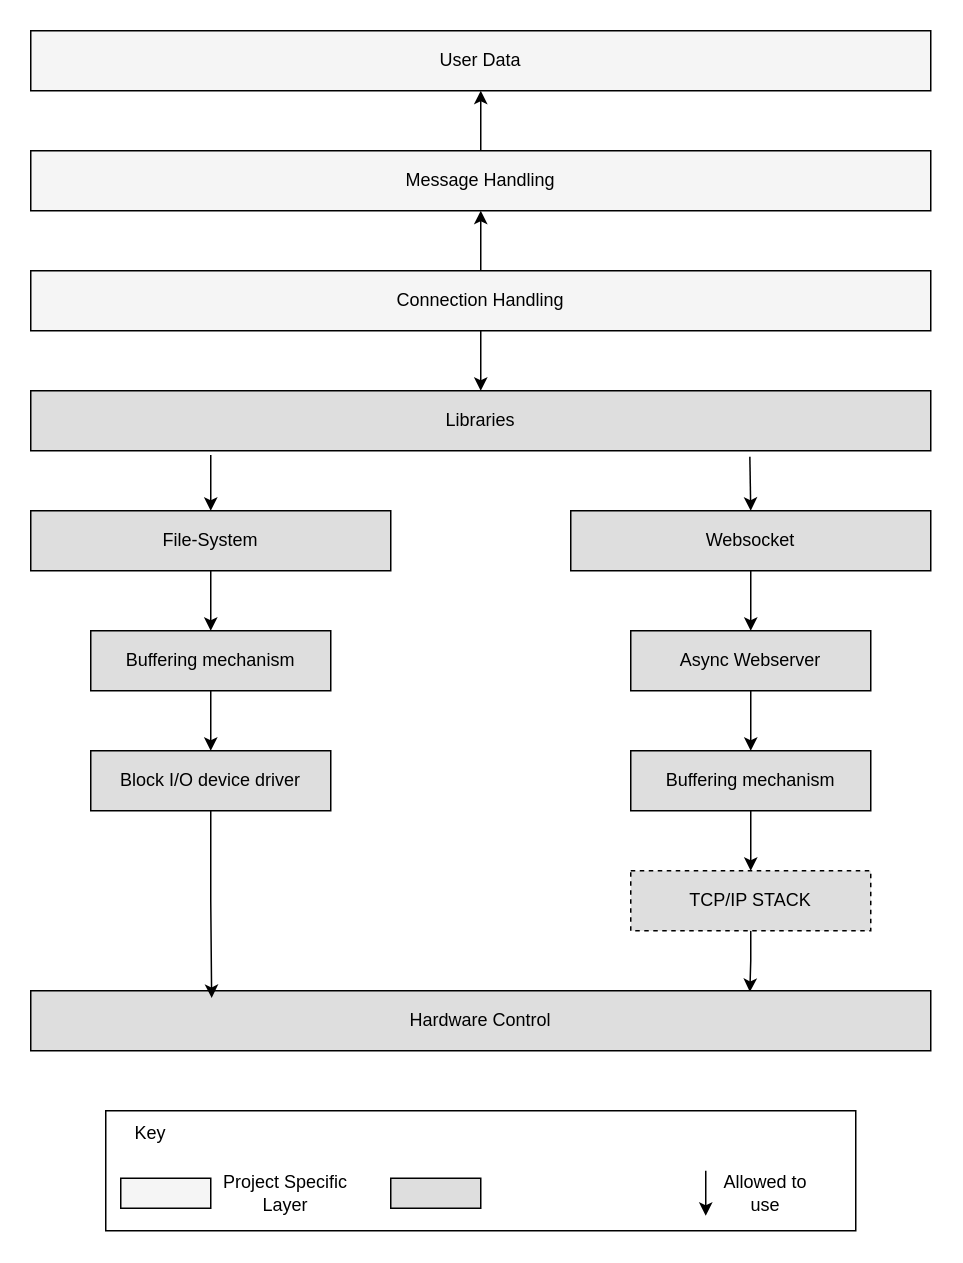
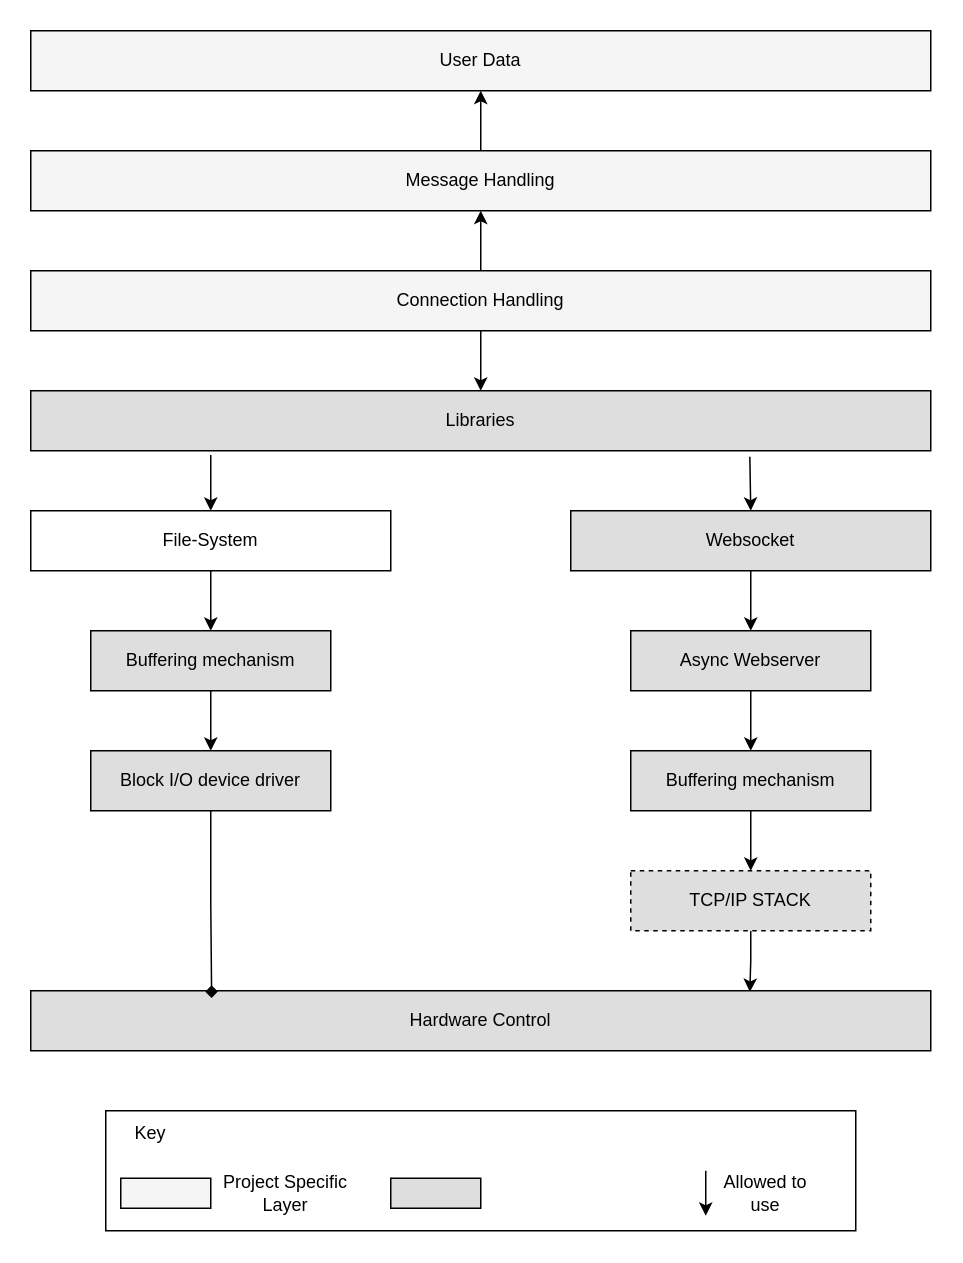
  <mxCell id="0" />
  <mxCell id="1" parent="0" />
  <mxCell id="2" value="User Data" style="rounded=0;whiteSpace=wrap;html=1;fillColor=#F5F5F5;" vertex="1" parent="1"><mxGeometry x="20" y="20" width="600" height="40" as="geometry" /></mxCell>
  <mxCell id="3" style="edgeStyle=orthogonalEdgeStyle;rounded=0;orthogonalLoop=1;jettySize=auto;html=1;exitX=0.5;exitY=0;exitDx=0;exitDy=0;entryX=0.5;entryY=1;entryDx=0;entryDy=0;startArrow=none;startFill=0;endArrow=classic;endFill=1;" edge="1" parent="1" source="4" target="2"><mxGeometry relative="1" as="geometry" /></mxCell>
  <mxCell id="4" value="Message Handling" style="whiteSpace=wrap;html=1;rounded=0;fillColor=#F5F5F5;" vertex="1" parent="1"><mxGeometry x="20" y="100" width="600" height="40" as="geometry" /></mxCell>
  <mxCell id="5" style="edgeStyle=orthogonalEdgeStyle;rounded=0;orthogonalLoop=1;jettySize=auto;html=1;exitX=0.5;exitY=0;exitDx=0;exitDy=0;entryX=0.799;entryY=1.1;entryDx=0;entryDy=0;entryPerimeter=0;startArrow=classic;startFill=1;endArrow=none;endFill=0;" edge="1" parent="1" source="6" target="22"><mxGeometry relative="1" as="geometry" /></mxCell>
  <mxCell id="6" value="Websocket" style="whiteSpace=wrap;html=1;rounded=0;fillColor=#DEDEDE;" vertex="1" parent="1"><mxGeometry x="380" y="340" width="240" height="40" as="geometry" /></mxCell>
  <mxCell id="7" style="edgeStyle=orthogonalEdgeStyle;rounded=0;orthogonalLoop=1;jettySize=auto;html=1;exitX=0.5;exitY=0;exitDx=0;exitDy=0;entryX=0.5;entryY=1;entryDx=0;entryDy=0;startArrow=classic;startFill=1;endArrow=none;endFill=0;" edge="1" parent="1" source="8" target="6"><mxGeometry relative="1" as="geometry" /></mxCell>
  <mxCell id="8" value="Async Webserver" style="rounded=0;whiteSpace=wrap;html=1;fillColor=#DEDEDE;" vertex="1" parent="1"><mxGeometry x="420" y="420" width="160" height="40" as="geometry" /></mxCell>
  <mxCell id="9" style="edgeStyle=orthogonalEdgeStyle;rounded=0;orthogonalLoop=1;jettySize=auto;html=1;exitX=0.5;exitY=0;exitDx=0;exitDy=0;entryX=0.5;entryY=1;entryDx=0;entryDy=0;startArrow=classic;startFill=1;endArrow=none;endFill=0;" edge="1" parent="1" source="11" target="18"><mxGeometry relative="1" as="geometry" /></mxCell>
  <mxCell id="10" style="edgeStyle=orthogonalEdgeStyle;rounded=0;orthogonalLoop=1;jettySize=auto;html=1;exitX=0.5;exitY=1;exitDx=0;exitDy=0;entryX=0.799;entryY=0.02;entryDx=0;entryDy=0;entryPerimeter=0;startArrow=none;startFill=0;endArrow=classic;endFill=1;" edge="1" parent="1" source="11" target="12"><mxGeometry relative="1" as="geometry" /></mxCell>
  <mxCell id="11" value="TCP/IP STACK" style="rounded=0;whiteSpace=wrap;html=1;fillColor=#DEDEDE;dashed=1;" vertex="1" parent="1"><mxGeometry x="420" y="580" width="160" height="40" as="geometry" /></mxCell>
  <mxCell id="12" value="Hardware Control" style="rounded=0;whiteSpace=wrap;html=1;fillColor=#DEDEDE;" vertex="1" parent="1"><mxGeometry x="20" y="660" width="600" height="40" as="geometry" /></mxCell>
  <mxCell id="13" style="edgeStyle=orthogonalEdgeStyle;rounded=0;orthogonalLoop=1;jettySize=auto;html=1;exitX=0.5;exitY=0;exitDx=0;exitDy=0;entryX=0.2;entryY=1.07;entryDx=0;entryDy=0;entryPerimeter=0;startArrow=classic;startFill=1;endArrow=none;endFill=0;" edge="1" parent="1" source="14" target="22"><mxGeometry relative="1" as="geometry" /></mxCell>
- <mxCell id="14" value="File-System" style="rounded=0;whiteSpace=wrap;html=1;fillColor=#DEDEDE;" vertex="1" parent="1"><mxGeometry x="20" y="340" width="240" height="40" as="geometry" /></mxCell>
+ <mxCell id="14" value="File-System" style="rounded=0;whiteSpace=wrap;html=1;fillColor=#ffffff;" vertex="1" parent="1"><mxGeometry x="20" y="340" width="240" height="40" as="geometry" /></mxCell>
  <mxCell id="15" style="edgeStyle=orthogonalEdgeStyle;rounded=0;orthogonalLoop=1;jettySize=auto;html=1;exitX=0.5;exitY=0;exitDx=0;exitDy=0;entryX=0.5;entryY=1;entryDx=0;entryDy=0;startArrow=classic;startFill=1;endArrow=none;endFill=0;" edge="1" parent="1" source="16" target="14"><mxGeometry relative="1" as="geometry" /></mxCell>
  <mxCell id="16" value="Buffering mechanism" style="rounded=0;whiteSpace=wrap;html=1;fillColor=#DEDEDE;" vertex="1" parent="1"><mxGeometry x="60" y="420" width="160" height="40" as="geometry" /></mxCell>
  <mxCell id="17" style="edgeStyle=orthogonalEdgeStyle;rounded=0;orthogonalLoop=1;jettySize=auto;html=1;exitX=0.5;exitY=0;exitDx=0;exitDy=0;entryX=0.5;entryY=1;entryDx=0;entryDy=0;startArrow=classic;startFill=1;endArrow=none;endFill=0;" edge="1" parent="1" source="18" target="8"><mxGeometry relative="1" as="geometry" /></mxCell>
  <mxCell id="18" value="Buffering mechanism" style="rounded=0;whiteSpace=wrap;html=1;fillColor=#DEDEDE;" vertex="1" parent="1"><mxGeometry x="420" y="500" width="160" height="40" as="geometry" /></mxCell>
- <mxCell id="19" style="edgeStyle=orthogonalEdgeStyle;rounded=0;orthogonalLoop=1;jettySize=auto;html=1;exitX=0.5;exitY=1;exitDx=0;exitDy=0;entryX=0.201;entryY=0.12;entryDx=0;entryDy=0;entryPerimeter=0;startArrow=none;startFill=0;endArrow=classic;endFill=1;" edge="1" parent="1" source="21" target="12"><mxGeometry relative="1" as="geometry" /></mxCell>
+ <mxCell id="19" style="edgeStyle=orthogonalEdgeStyle;rounded=0;orthogonalLoop=1;jettySize=auto;html=1;exitX=0.5;exitY=1;exitDx=0;exitDy=0;entryX=0.201;entryY=0.12;entryDx=0;entryDy=0;entryPerimeter=0;startArrow=none;startFill=0;endArrow=diamond;endFill=1;" edge="1" parent="1" source="21" target="12"><mxGeometry relative="1" as="geometry" /></mxCell>
  <mxCell id="20" style="edgeStyle=orthogonalEdgeStyle;rounded=0;orthogonalLoop=1;jettySize=auto;html=1;exitX=0.5;exitY=0;exitDx=0;exitDy=0;entryX=0.5;entryY=1;entryDx=0;entryDy=0;startArrow=classic;startFill=1;endArrow=none;endFill=0;" edge="1" parent="1" source="21" target="16"><mxGeometry relative="1" as="geometry" /></mxCell>
  <mxCell id="21" value="Block I/O device driver" style="rounded=0;whiteSpace=wrap;html=1;fillColor=#DEDEDE;" vertex="1" parent="1"><mxGeometry x="60" y="500" width="160" height="40" as="geometry" /></mxCell>
  <mxCell id="22" value="Libraries" style="rounded=0;whiteSpace=wrap;html=1;fillColor=#DEDEDE;" vertex="1" parent="1"><mxGeometry x="20" y="260" width="600" height="40" as="geometry" /></mxCell>
  <mxCell id="23" style="edgeStyle=orthogonalEdgeStyle;rounded=0;orthogonalLoop=1;jettySize=auto;html=1;exitX=0.5;exitY=0;exitDx=0;exitDy=0;entryX=0.5;entryY=1;entryDx=0;entryDy=0;startArrow=none;startFill=0;endArrow=classic;endFill=1;" edge="1" parent="1" source="25" target="4"><mxGeometry relative="1" as="geometry" /></mxCell>
  <mxCell id="24" style="edgeStyle=orthogonalEdgeStyle;rounded=0;orthogonalLoop=1;jettySize=auto;html=1;exitX=0.5;exitY=1;exitDx=0;exitDy=0;entryX=0.5;entryY=0;entryDx=0;entryDy=0;startArrow=none;startFill=0;endArrow=classic;endFill=1;" edge="1" parent="1" source="25" target="22"><mxGeometry relative="1" as="geometry" /></mxCell>
  <mxCell id="25" value="Connection Handling" style="rounded=0;whiteSpace=wrap;html=1;fillColor=#F5F5F5;" vertex="1" parent="1"><mxGeometry x="20" y="180" width="600" height="40" as="geometry" /></mxCell>
  <mxCell id="26" value="" style="rounded=0;whiteSpace=wrap;html=1;fillColor=#FFFFFF;align=left;" vertex="1" parent="1"><mxGeometry x="70" y="740" width="500" height="80" as="geometry" /></mxCell>
  <mxCell id="27" value="" style="rounded=0;whiteSpace=wrap;html=1;fillColor=#F5F5F5;" vertex="1" parent="1"><mxGeometry x="80" y="785" width="60" height="20" as="geometry" /></mxCell>
  <mxCell id="28" value="" style="rounded=0;whiteSpace=wrap;html=1;fillColor=#DEDEDE;" vertex="1" parent="1"><mxGeometry x="260" y="785" width="60" height="20" as="geometry" /></mxCell>
  <mxCell id="29" value="" style="endArrow=classic;html=1;rounded=0;" edge="1" parent="1"><mxGeometry width="50" height="50" relative="1" as="geometry"><mxPoint x="470" y="780" as="sourcePoint" /><mxPoint x="470" y="810" as="targetPoint" /><Array as="points"><mxPoint x="470" y="790" /></Array></mxGeometry></mxCell>
  <mxCell id="30" value="Project Specific Layer" style="text;html=1;strokeColor=none;fillColor=none;align=center;verticalAlign=middle;whiteSpace=wrap;rounded=0;" vertex="1" parent="1"><mxGeometry x="140" y="780" width="100" height="30" as="geometry" /></mxCell>
  <mxCell id="31" value="Key" style="text;html=1;strokeColor=none;fillColor=none;align=center;verticalAlign=middle;whiteSpace=wrap;rounded=0;" vertex="1" parent="1"><mxGeometry x="70" y="740" width="60" height="30" as="geometry" /></mxCell>
  <mxCell id="32" value="Allowed to use" style="text;html=1;strokeColor=none;fillColor=none;align=center;verticalAlign=middle;whiteSpace=wrap;rounded=0;" vertex="1" parent="1"><mxGeometry x="480" y="780" width="60" height="30" as="geometry" /></mxCell>
